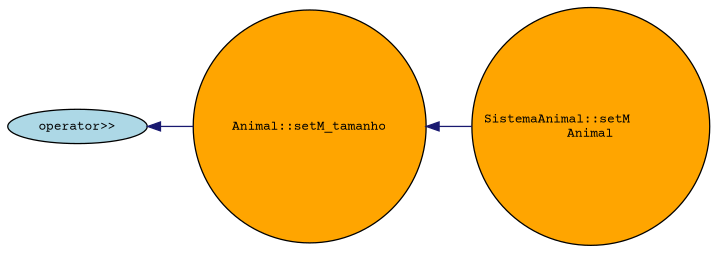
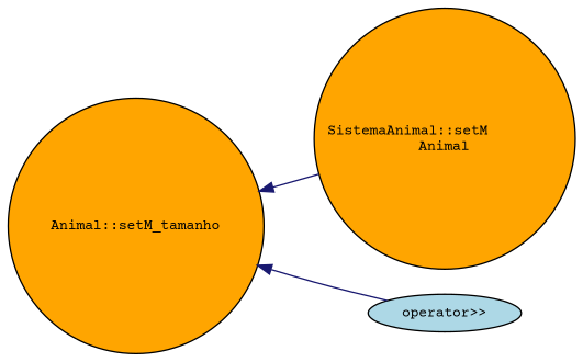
  digraph {
    fontname="Courier Prime"
    rankdir=LR
    node [color=black fillcolor=orange fontname="Courier Prime" fontsize=10 shape=circle style=filled]
    edge [color=midnightblue dir=back fontname="Courier Prime" fontsize=10 labelfontname=Helvetica labelfontsize=10 style=solid]
    n1 [fontcolor=black height=0.2 label="Animal::setM_tamanho" width=0.4]
    n2 [height=0.2 label="SistemaAnimal::setM\lAnimal" width=0.4]
    n3 [fillcolor=lightblue height=0.2 label="operator\>\>" shape=ellipse width=0.4]
    n1 -> n2
-   n3 -> n1
+   n1 -> n3
  }
